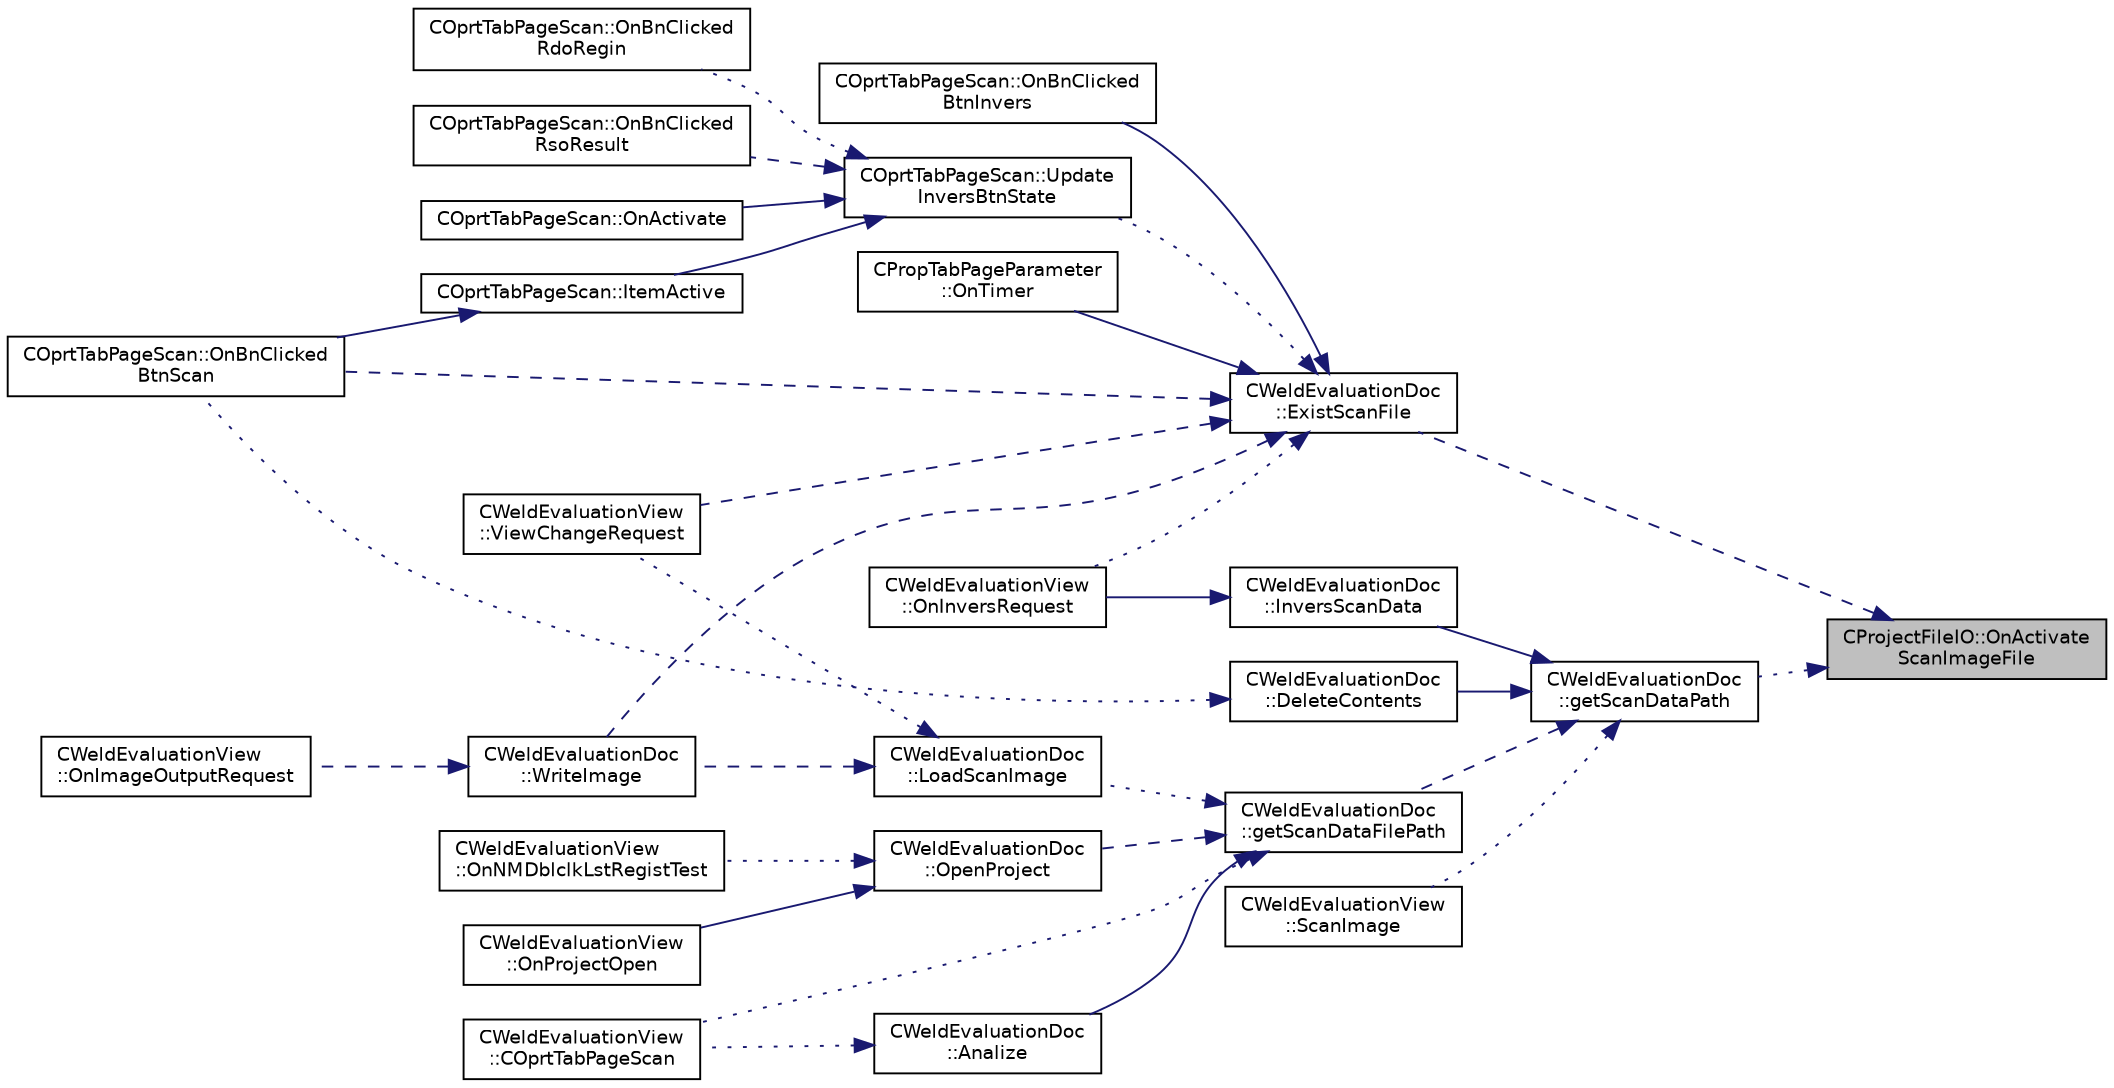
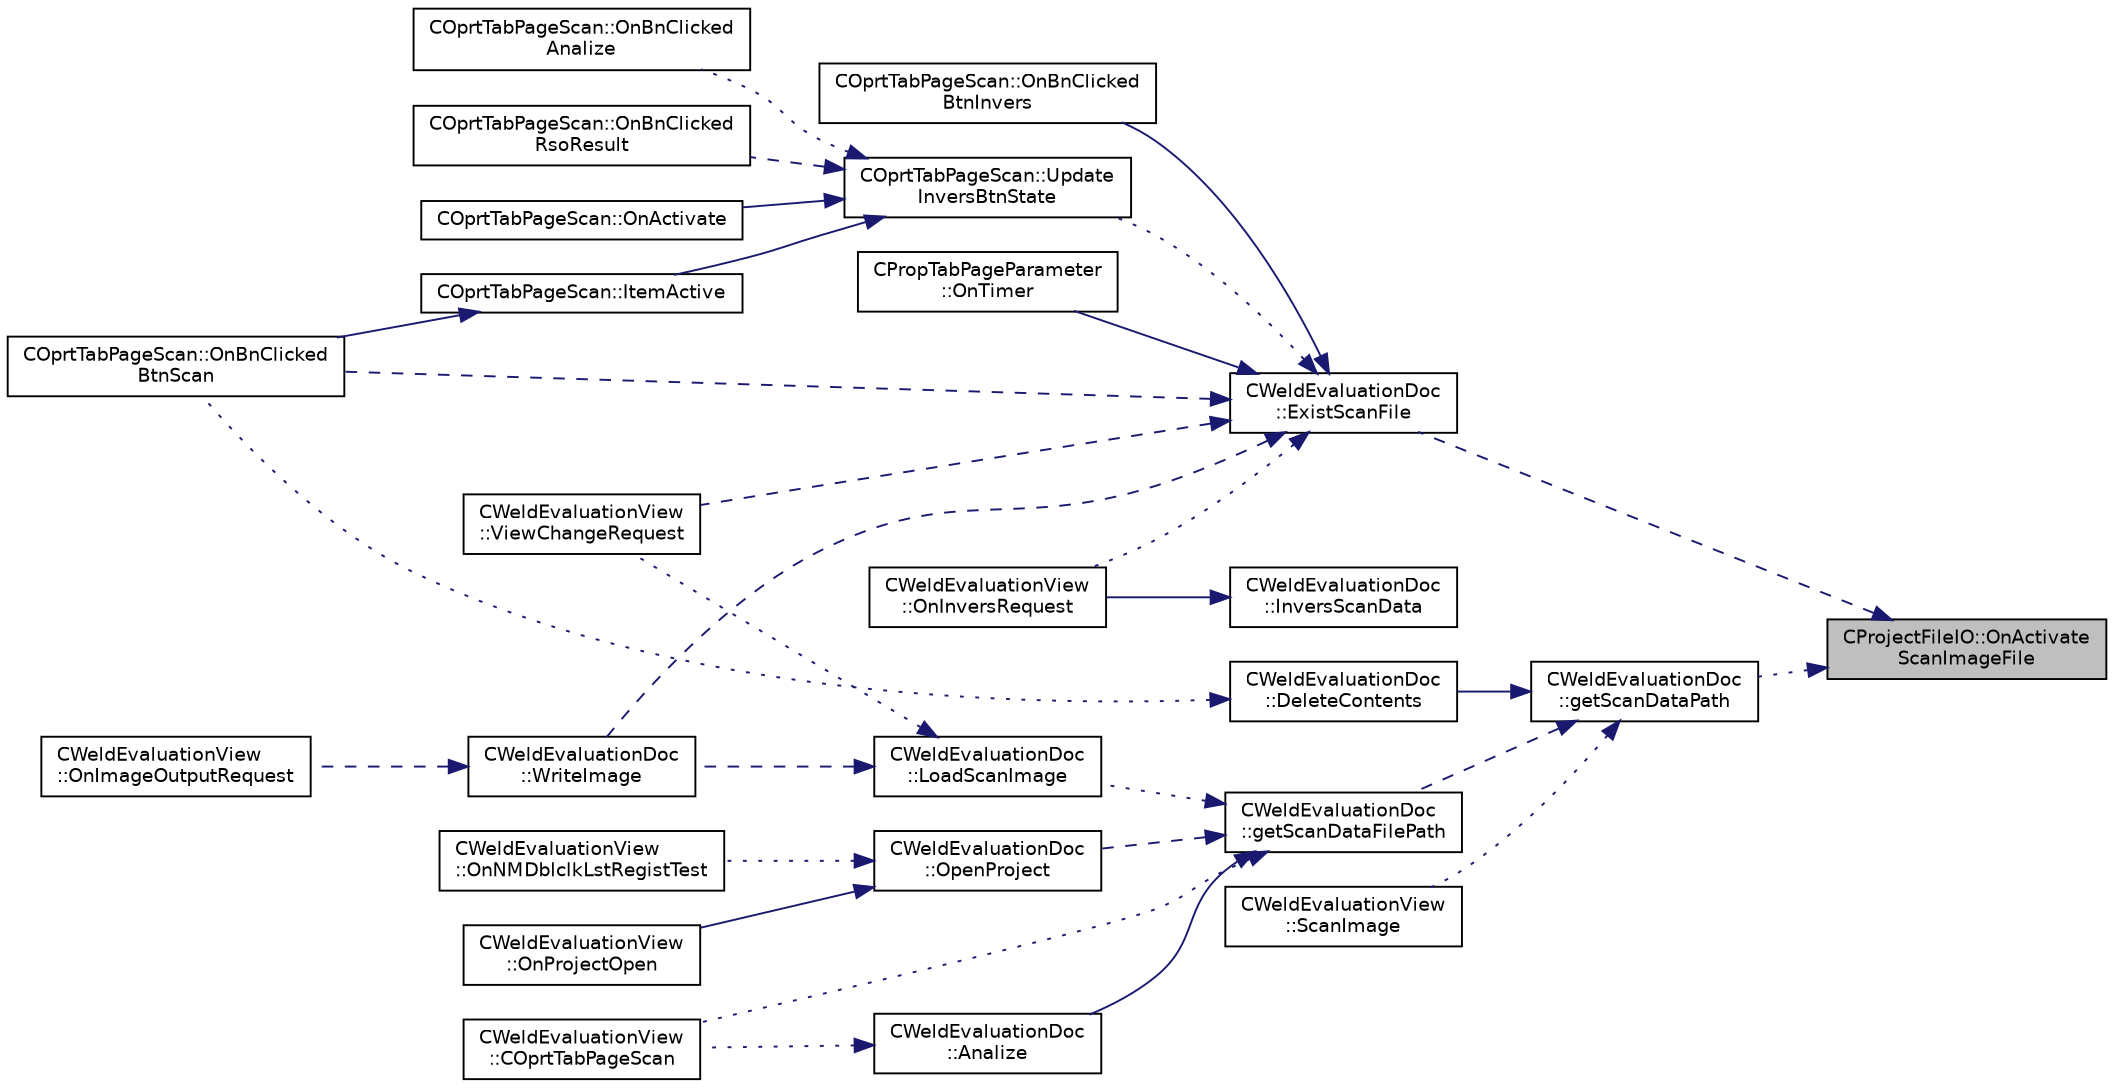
  digraph {
    rankdir=RL
    node [color=black fillcolor=white fontname=Helvetica fontsize=10 shape=record style=filled]
    edge [color=midnightblue dir=back fontname=Helvetica fontsize=10 labelfontname=Helvetica labelfontsize=10 style=dotted]
    n1 [fillcolor=grey75 fontcolor=black height=0.2 label="CProjectFileIO::OnActivate\lScanImageFile" width=0.4]
    n2 [height=0.2 label="CWeldEvaluationDoc\l::ExistScanFile" width=0.4]
    n3 [height=0.2 label="CWeldEvaluationDoc\l::getScanDataPath" width=0.4]
    n4 [height=0.2 label="COprtTabPageScan::OnBnClicked\lBtnInvers" width=0.4]
    n5 [height=0.2 label="COprtTabPageScan::OnBnClicked\lBtnScan" width=0.4]
    n6 [height=0.2 label="CWeldEvaluationView\l::OnInversRequest" width=0.4]
    n7 [height=0.2 label="CPropTabPageParameter\l::OnTimer" width=0.4]
    n8 [height=0.2 label="COprtTabPageScan::Update\lInversBtnState" width=0.4]
    n9 [height=0.2 label="CWeldEvaluationView\l::ViewChangeRequest" width=0.4]
    n10 [height=0.2 label="CWeldEvaluationDoc\l::WriteImage" width=0.4]
    n11 [height=0.2 label="CWeldEvaluationDoc\l::DeleteContents" width=0.4]
    n12 [height=0.2 label="CWeldEvaluationDoc\l::getScanDataFilePath" width=0.4]
    n13 [height=0.2 label="CWeldEvaluationDoc\l::InversScanData" width=0.4]
    n14 [height=0.2 label="CWeldEvaluationView\l::ScanImage" width=0.4]
    n15 [height=0.2 label="COprtTabPageScan::ItemActive" width=0.4]
    n16 [height=0.2 label="COprtTabPageScan::OnActivate" width=0.4]
-   n17 [height=0.2 label="COprtTabPageScan::OnBnClicked\lRdoRegin" width=0.4]
+   n17 [height=0.2 label="COprtTabPageScan::OnBnClicked\lAnalize" width=0.4]
    n18 [height=0.2 label="COprtTabPageScan::OnBnClicked\lRsoResult" width=0.4]
    n19 [height=0.2 label="CWeldEvaluationView\l::OnImageOutputRequest" width=0.4]
    n20 [height=0.2 label="CWeldEvaluationDoc\l::Analize" width=0.4]
    n21 [height=0.2 label="CWeldEvaluationView\l::COprtTabPageScan" width=0.4]
    n22 [height=0.2 label="CWeldEvaluationDoc\l::LoadScanImage" width=0.4]
    n23 [height=0.2 label="CWeldEvaluationDoc\l::OpenProject" width=0.4]
    n24 [height=0.2 label="CWeldEvaluationView\l::OnNMDblclkLstRegistTest" width=0.4]
    n25 [height=0.2 label="CWeldEvaluationView\l::OnProjectOpen" width=0.4]
    n1 -> n2 [style=dashed]
    n1 -> n3
    n2 -> n4 [style=solid]
    n2 -> n5 [style=dashed]
    n2 -> n6
    n2 -> n7 [style=solid]
    n2 -> n8
    n2 -> n9 [style=dashed]
    n2 -> n10 [style=dashed]
    n3 -> n11 [style=solid]
    n3 -> n12 [style=dashed]
-   n3 -> n13 [style=solid]
    n3 -> n14
    n8 -> n15 [style=solid]
    n8 -> n16 [style=solid]
    n8 -> n17
    n8 -> n18 [style=dashed]
    n10 -> n19 [style=dashed]
    n11 -> n5
    n12 -> n20 [style=solid]
    n12 -> n21
    n12 -> n22
    n12 -> n23 [style=dashed]
    n13 -> n6 [style=solid]
    n15 -> n5 [style=solid]
    n20 -> n21
    n22 -> n9
    n22 -> n10 [style=dashed]
    n23 -> n24
    n23 -> n25 [style=solid]
  }
